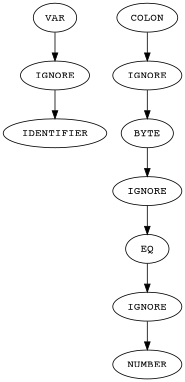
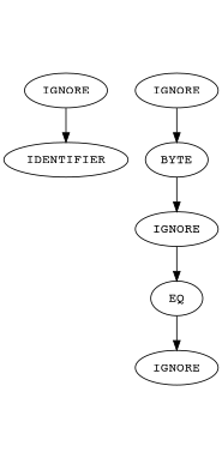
  digraph {
    fontname="Courier Prime"
    node [fontname="Courier Prime"]
    edge [fontname="Courier Prime"]
-   n1 [label=VAR]
    n2 [label=IGNORE]
    n3 [label=IDENTIFIER]
-   n4 [label=COLON]
    n5 [label=IGNORE]
    n6 [label=BYTE]
    n7 [label=IGNORE]
    n8 [label=EQ]
    n9 [label=IGNORE]
-   n10 [label=NUMBER]
-   n1 -> n2
    n2 -> n3
-   n4 -> n5
    n5 -> n6
    n6 -> n7
    n7 -> n8
    n8 -> n9
-   n9 -> n10
  }
